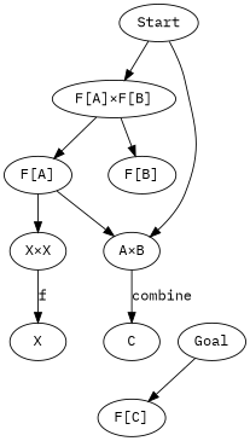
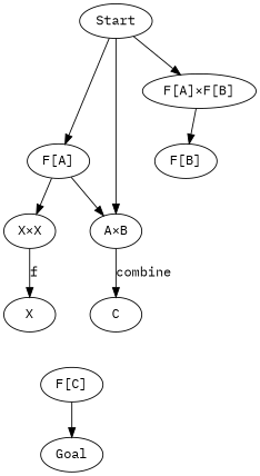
  digraph {
    fontname="IBM Plex Mono"
    node [fontname="IBM Plex Mono"]
    edge [fontname="IBM Plex Mono"]
    n1 [label="F[A]"]
    n2 [label="F[B]"]
    n3 [label="X×X"]
    n4 [label="A×B"]
    X
    C
    n7 [label="F[C]"]
    Start
    n9 [label="F[A]×F[B]"]
    Goal
    subgraph sub_1 {
      rank=same
      n1
      n2
    }
    subgraph sub_2 {
      rank=same
      n3
      n4
    }
    subgraph sub_3 {
      rank=same
      X
      C
    }
    n1 -> n2 [style=invis]
    n1 -> n3
    n1 -> n4
    n3 -> n4 [style=invis]
    n3 -> X [label=f]
    n4 -> C [label=combine]
    X -> C [style=invis]
    X -> n7 [style=invis]
    C -> n7 [style=invis]
-   Goal -> n7
+   n7 -> Goal
    Start -> n4
    Start -> n9
-   n9 -> n1
+   Start -> n1
    n9 -> n2
  }
